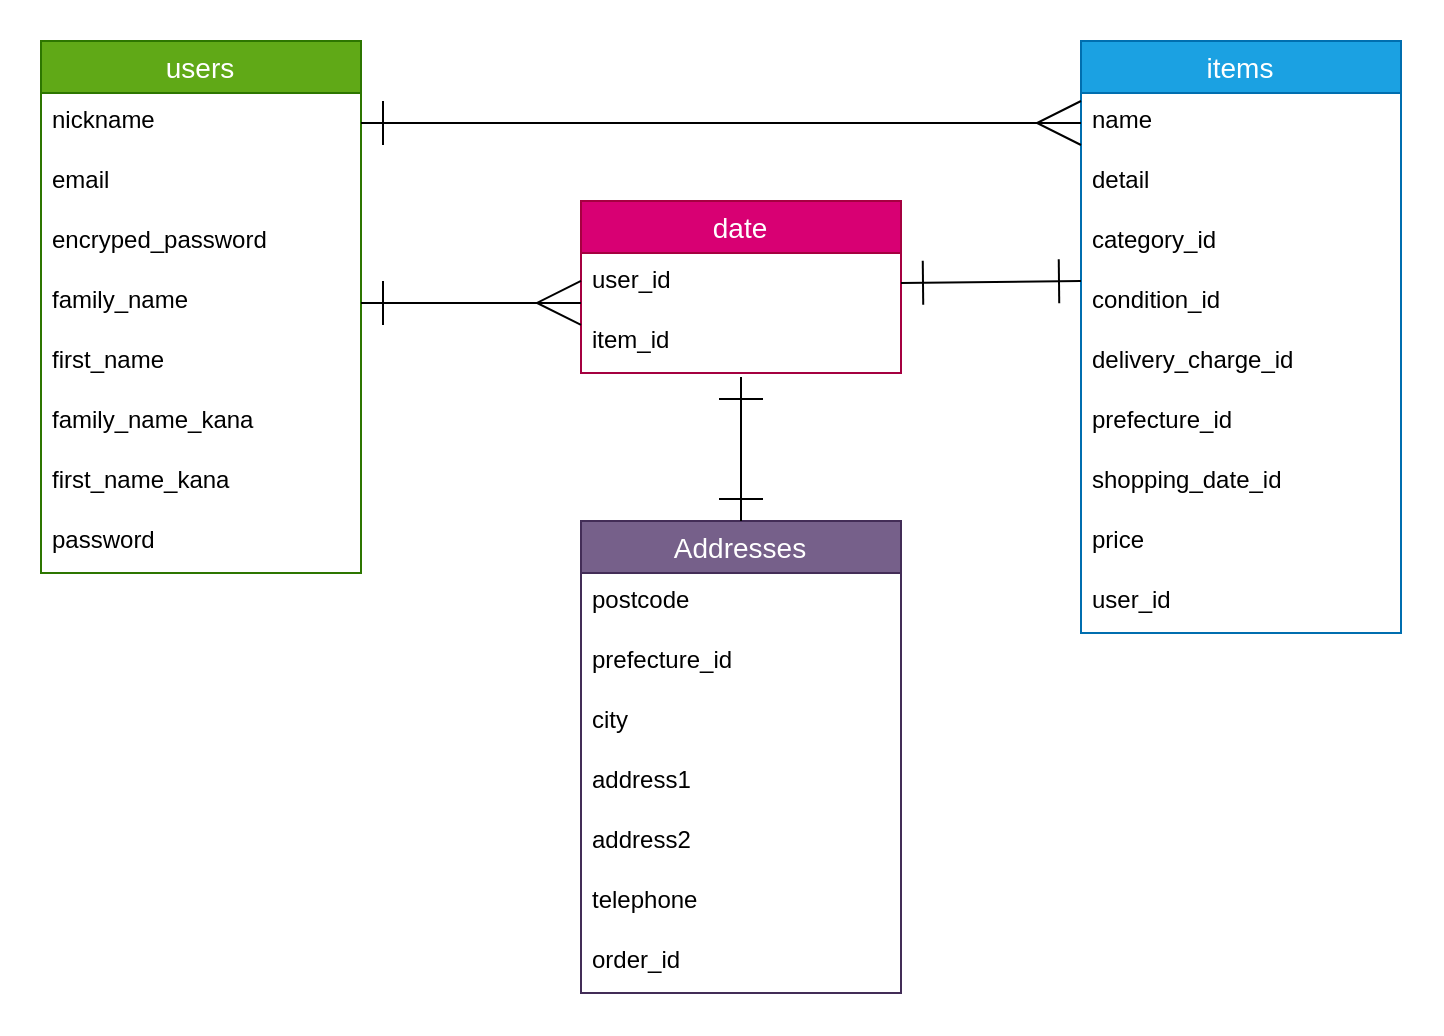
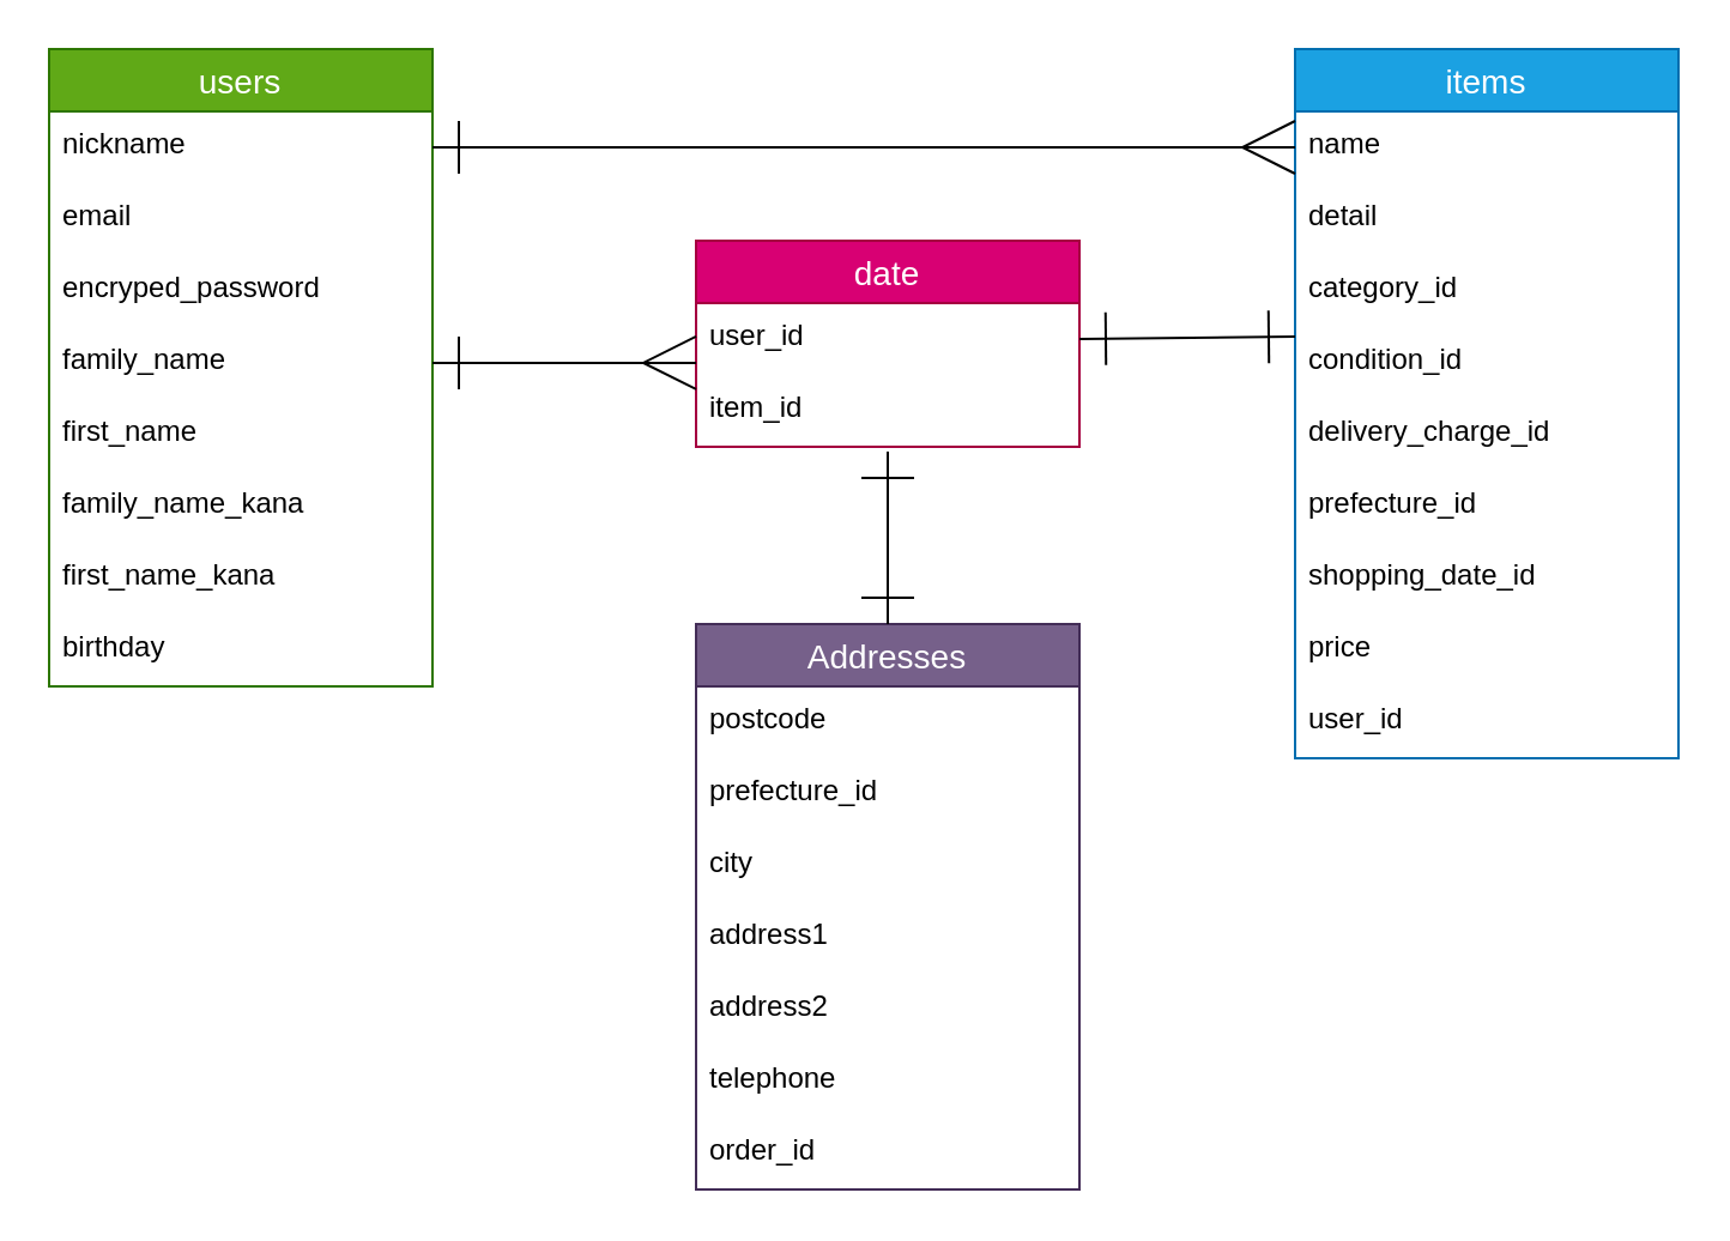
  <mxCell id="0" />
  <mxCell id="1" parent="0" />
  <mxCell id="2" value="users" style="swimlane;fontStyle=0;childLayout=stackLayout;horizontal=1;startSize=26;horizontalStack=0;resizeParent=1;resizeParentMax=0;resizeLast=0;collapsible=1;marginBottom=0;align=center;fontSize=14;fillColor=#60a917;fontColor=#ffffff;strokeColor=#2D7600;" parent="1" vertex="1"><mxGeometry x="20" y="20" width="160" height="266" as="geometry"><mxRectangle x="40" y="40" width="70" height="30" as="alternateBounds" /></mxGeometry></mxCell>
  <mxCell id="3" value="nickname  " style="text;strokeColor=none;fillColor=none;spacingLeft=4;spacingRight=4;overflow=hidden;rotatable=0;points=[[0,0.5],[1,0.5]];portConstraint=eastwest;fontSize=12;" parent="2" vertex="1"><mxGeometry y="26" width="160" height="30" as="geometry" /></mxCell>
  <mxCell id="4" value="email" style="text;strokeColor=none;fillColor=none;spacingLeft=4;spacingRight=4;overflow=hidden;rotatable=0;points=[[0,0.5],[1,0.5]];portConstraint=eastwest;fontSize=12;" parent="2" vertex="1"><mxGeometry y="56" width="160" height="30" as="geometry" /></mxCell>
  <mxCell id="5" value="encryped_password" style="text;strokeColor=none;fillColor=none;spacingLeft=4;spacingRight=4;overflow=hidden;rotatable=0;points=[[0,0.5],[1,0.5]];portConstraint=eastwest;fontSize=12;" parent="2" vertex="1"><mxGeometry y="86" width="160" height="30" as="geometry" /></mxCell>
  <mxCell id="6" value="family_name" style="text;strokeColor=none;fillColor=none;spacingLeft=4;spacingRight=4;overflow=hidden;rotatable=0;points=[[0,0.5],[1,0.5]];portConstraint=eastwest;fontSize=12;" parent="2" vertex="1"><mxGeometry y="116" width="160" height="30" as="geometry" /></mxCell>
  <mxCell id="7" value="first_name" style="text;strokeColor=none;fillColor=none;spacingLeft=4;spacingRight=4;overflow=hidden;rotatable=0;points=[[0,0.5],[1,0.5]];portConstraint=eastwest;fontSize=12;" parent="2" vertex="1"><mxGeometry y="146" width="160" height="30" as="geometry" /></mxCell>
  <mxCell id="8" value="family_name_kana" style="text;strokeColor=none;fillColor=none;spacingLeft=4;spacingRight=4;overflow=hidden;rotatable=0;points=[[0,0.5],[1,0.5]];portConstraint=eastwest;fontSize=12;" parent="2" vertex="1"><mxGeometry y="176" width="160" height="30" as="geometry" /></mxCell>
  <mxCell id="9" value="first_name_kana" style="text;strokeColor=none;fillColor=none;spacingLeft=4;spacingRight=4;overflow=hidden;rotatable=0;points=[[0,0.5],[1,0.5]];portConstraint=eastwest;fontSize=12;" parent="2" vertex="1"><mxGeometry y="206" width="160" height="30" as="geometry" /></mxCell>
- <mxCell id="10" value="password" style="text;strokeColor=none;fillColor=none;spacingLeft=4;spacingRight=4;overflow=hidden;rotatable=0;points=[[0,0.5],[1,0.5]];portConstraint=eastwest;fontSize=12;" parent="2" vertex="1"><mxGeometry y="236" width="160" height="30" as="geometry" /></mxCell>
+ <mxCell id="10" value="birthday" style="text;strokeColor=none;fillColor=none;spacingLeft=4;spacingRight=4;overflow=hidden;rotatable=0;points=[[0,0.5],[1,0.5]];portConstraint=eastwest;fontSize=12;" parent="2" vertex="1"><mxGeometry y="236" width="160" height="30" as="geometry" /></mxCell>
  <mxCell id="11" value="items" style="swimlane;fontStyle=0;childLayout=stackLayout;horizontal=1;startSize=26;horizontalStack=0;resizeParent=1;resizeParentMax=0;resizeLast=0;collapsible=1;marginBottom=0;align=center;fontSize=14;fillColor=#1ba1e2;fontColor=#ffffff;strokeColor=#006EAF;" parent="1" vertex="1"><mxGeometry x="540" y="20" width="160" height="296" as="geometry" /></mxCell>
  <mxCell id="12" value="name" style="text;strokeColor=none;fillColor=none;spacingLeft=4;spacingRight=4;overflow=hidden;rotatable=0;points=[[0,0.5],[1,0.5]];portConstraint=eastwest;fontSize=12;" parent="11" vertex="1"><mxGeometry y="26" width="160" height="30" as="geometry" /></mxCell>
  <mxCell id="13" value="detail" style="text;strokeColor=none;fillColor=none;spacingLeft=4;spacingRight=4;overflow=hidden;rotatable=0;points=[[0,0.5],[1,0.5]];portConstraint=eastwest;fontSize=12;" parent="11" vertex="1"><mxGeometry y="56" width="160" height="30" as="geometry" /></mxCell>
  <mxCell id="14" value="category_id" style="text;strokeColor=none;fillColor=none;spacingLeft=4;spacingRight=4;overflow=hidden;rotatable=0;points=[[0,0.5],[1,0.5]];portConstraint=eastwest;fontSize=12;" parent="11" vertex="1"><mxGeometry y="86" width="160" height="30" as="geometry" /></mxCell>
  <mxCell id="15" value="condition_id" style="text;strokeColor=none;fillColor=none;spacingLeft=4;spacingRight=4;overflow=hidden;rotatable=0;points=[[0,0.5],[1,0.5]];portConstraint=eastwest;fontSize=12;" parent="11" vertex="1"><mxGeometry y="116" width="160" height="30" as="geometry" /></mxCell>
  <mxCell id="16" value="delivery_charge_id" style="text;strokeColor=none;fillColor=none;spacingLeft=4;spacingRight=4;overflow=hidden;rotatable=0;points=[[0,0.5],[1,0.5]];portConstraint=eastwest;fontSize=12;" parent="11" vertex="1"><mxGeometry y="146" width="160" height="30" as="geometry" /></mxCell>
  <mxCell id="17" value="prefecture_id" style="text;strokeColor=none;fillColor=none;spacingLeft=4;spacingRight=4;overflow=hidden;rotatable=0;points=[[0,0.5],[1,0.5]];portConstraint=eastwest;fontSize=12;" parent="11" vertex="1"><mxGeometry y="176" width="160" height="30" as="geometry" /></mxCell>
  <mxCell id="18" value="shopping_date_id" style="text;strokeColor=none;fillColor=none;spacingLeft=4;spacingRight=4;overflow=hidden;rotatable=0;points=[[0,0.5],[1,0.5]];portConstraint=eastwest;fontSize=12;labelBorderColor=none;strokeWidth=1;verticalAlign=top;" parent="11" vertex="1"><mxGeometry y="206" width="160" height="30" as="geometry" /></mxCell>
  <mxCell id="19" value="price" style="text;strokeColor=none;fillColor=none;spacingLeft=4;spacingRight=4;overflow=hidden;rotatable=0;points=[[0,0.5],[1,0.5]];portConstraint=eastwest;fontSize=12;" parent="11" vertex="1"><mxGeometry y="236" width="160" height="30" as="geometry" /></mxCell>
  <mxCell id="20" value="user_id" style="text;strokeColor=none;fillColor=none;spacingLeft=4;spacingRight=4;overflow=hidden;rotatable=0;points=[[0,0.5],[1,0.5]];portConstraint=eastwest;fontSize=12;" parent="11" vertex="1"><mxGeometry y="266" width="160" height="30" as="geometry" /></mxCell>
  <mxCell id="21" value="date" style="swimlane;fontStyle=0;childLayout=stackLayout;horizontal=1;startSize=26;horizontalStack=0;resizeParent=1;resizeParentMax=0;resizeLast=0;collapsible=1;marginBottom=0;align=center;fontSize=14;fillColor=#d80073;fontColor=#ffffff;strokeColor=#A50040;" parent="1" vertex="1"><mxGeometry x="290" y="100" width="160" height="86" as="geometry" /></mxCell>
  <mxCell id="22" value="user_id&#10;" style="text;strokeColor=none;fillColor=none;spacingLeft=4;spacingRight=4;overflow=hidden;rotatable=0;points=[[0,0.5],[1,0.5]];portConstraint=eastwest;fontSize=12;" parent="21" vertex="1"><mxGeometry y="26" width="160" height="30" as="geometry" /></mxCell>
  <mxCell id="23" value="item_id" style="text;strokeColor=none;fillColor=none;spacingLeft=4;spacingRight=4;overflow=hidden;rotatable=0;points=[[0,0.5],[1,0.5]];portConstraint=eastwest;fontSize=12;" parent="21" vertex="1"><mxGeometry y="56" width="160" height="30" as="geometry" /></mxCell>
  <mxCell id="24" value="Addresses" style="swimlane;fontStyle=0;childLayout=stackLayout;horizontal=1;startSize=26;horizontalStack=0;resizeParent=1;resizeParentMax=0;resizeLast=0;collapsible=1;marginBottom=0;align=center;fontSize=14;fillColor=#76608a;fontColor=#ffffff;strokeColor=#432D57;" parent="1" vertex="1"><mxGeometry x="290" y="260" width="160" height="236" as="geometry" /></mxCell>
  <mxCell id="25" value="postcode" style="text;strokeColor=none;fillColor=none;spacingLeft=4;spacingRight=4;overflow=hidden;rotatable=0;points=[[0,0.5],[1,0.5]];portConstraint=eastwest;fontSize=12;" parent="24" vertex="1"><mxGeometry y="26" width="160" height="30" as="geometry" /></mxCell>
  <mxCell id="26" value="prefecture_id" style="text;strokeColor=none;fillColor=none;spacingLeft=4;spacingRight=4;overflow=hidden;rotatable=0;points=[[0,0.5],[1,0.5]];portConstraint=eastwest;fontSize=12;" parent="24" vertex="1"><mxGeometry y="56" width="160" height="30" as="geometry" /></mxCell>
  <mxCell id="27" value="city" style="text;strokeColor=none;fillColor=none;spacingLeft=4;spacingRight=4;overflow=hidden;rotatable=0;points=[[0,0.5],[1,0.5]];portConstraint=eastwest;fontSize=12;" parent="24" vertex="1"><mxGeometry y="86" width="160" height="30" as="geometry" /></mxCell>
  <mxCell id="28" value="address1" style="text;strokeColor=none;fillColor=none;spacingLeft=4;spacingRight=4;overflow=hidden;rotatable=0;points=[[0,0.5],[1,0.5]];portConstraint=eastwest;fontSize=12;" parent="24" vertex="1"><mxGeometry y="116" width="160" height="30" as="geometry" /></mxCell>
  <mxCell id="29" value="address2" style="text;strokeColor=none;fillColor=none;spacingLeft=4;spacingRight=4;overflow=hidden;rotatable=0;points=[[0,0.5],[1,0.5]];portConstraint=eastwest;fontSize=12;" parent="24" vertex="1"><mxGeometry y="146" width="160" height="30" as="geometry" /></mxCell>
  <mxCell id="30" value="telephone" style="text;strokeColor=none;fillColor=none;spacingLeft=4;spacingRight=4;overflow=hidden;rotatable=0;points=[[0,0.5],[1,0.5]];portConstraint=eastwest;fontSize=12;" parent="24" vertex="1"><mxGeometry y="176" width="160" height="30" as="geometry" /></mxCell>
  <mxCell id="31" value="order_id" style="text;strokeColor=none;fillColor=none;spacingLeft=4;spacingRight=4;overflow=hidden;rotatable=0;points=[[0,0.5],[1,0.5]];portConstraint=eastwest;fontSize=12;" parent="24" vertex="1"><mxGeometry y="206" width="160" height="30" as="geometry" /></mxCell>
  <mxCell id="32" style="edgeStyle=none;html=1;exitX=1;exitY=0.5;exitDx=0;exitDy=0;entryX=0;entryY=0.5;entryDx=0;entryDy=0;startArrow=ERone;startFill=0;endArrow=ERmany;endFill=0;startSize=20;endSize=20;" parent="1" source="3" target="12" edge="1"><mxGeometry relative="1" as="geometry" /></mxCell>
  <mxCell id="33" style="edgeStyle=none;html=1;exitX=1;exitY=0.5;exitDx=0;exitDy=0;entryX=0;entryY=0.833;entryDx=0;entryDy=0;entryPerimeter=0;startArrow=ERone;startFill=0;endArrow=ERmany;endFill=0;startSize=20;endSize=20;" parent="1" source="6" target="22" edge="1"><mxGeometry relative="1" as="geometry" /></mxCell>
  <mxCell id="34" style="edgeStyle=none;html=1;exitX=1;exitY=0.5;exitDx=0;exitDy=0;startArrow=ERone;startFill=0;endArrow=ERone;endFill=0;startSize=20;endSize=20;" parent="1" source="22" edge="1"><mxGeometry relative="1" as="geometry"><mxPoint x="540" y="140" as="targetPoint" /></mxGeometry></mxCell>
  <mxCell id="35" style="edgeStyle=none;html=1;exitX=0.5;exitY=1.067;exitDx=0;exitDy=0;startArrow=ERone;startFill=0;endArrow=ERone;endFill=0;startSize=20;endSize=20;exitPerimeter=0;entryX=0.5;entryY=0;entryDx=0;entryDy=0;" parent="1" source="23" target="24" edge="1"><mxGeometry relative="1" as="geometry"><mxPoint x="230" y="430" as="targetPoint" /></mxGeometry></mxCell>
